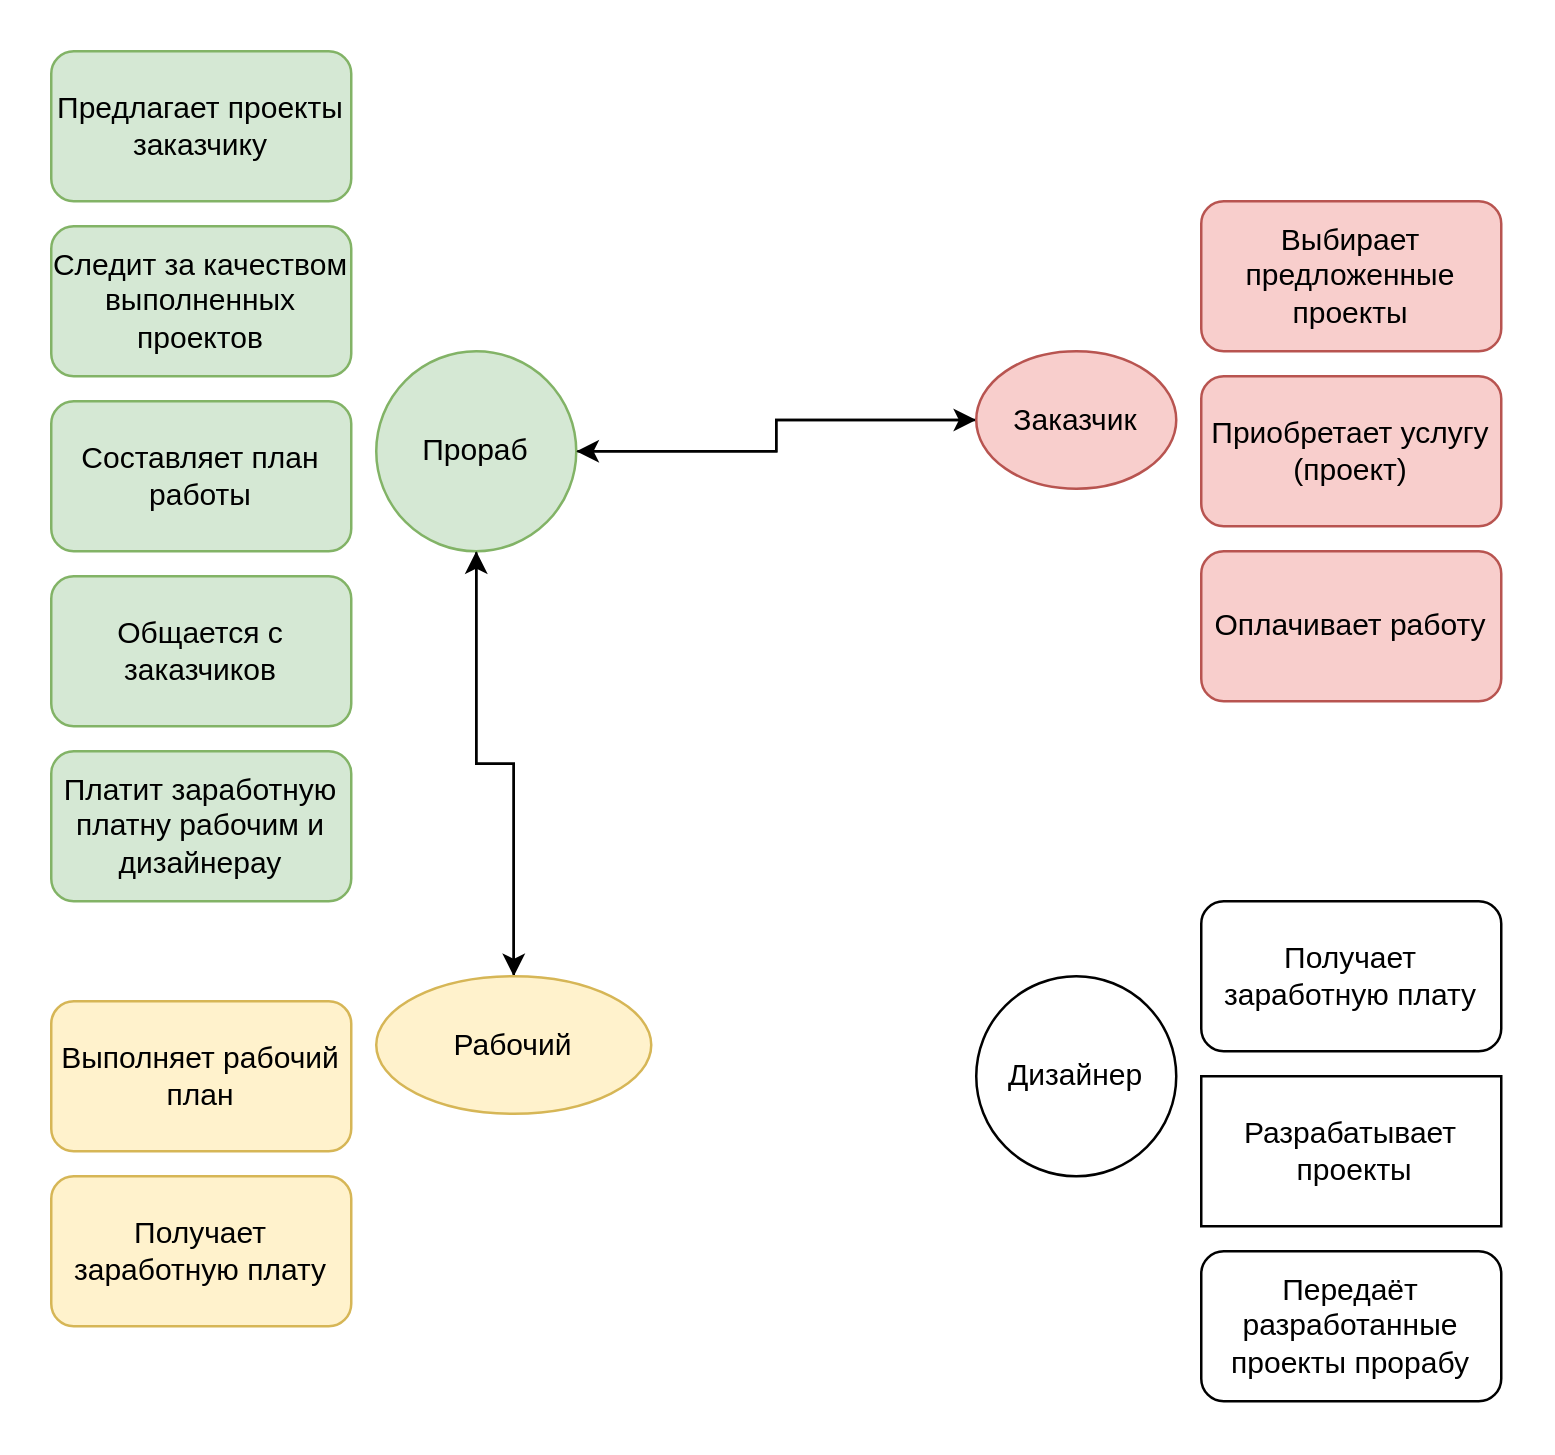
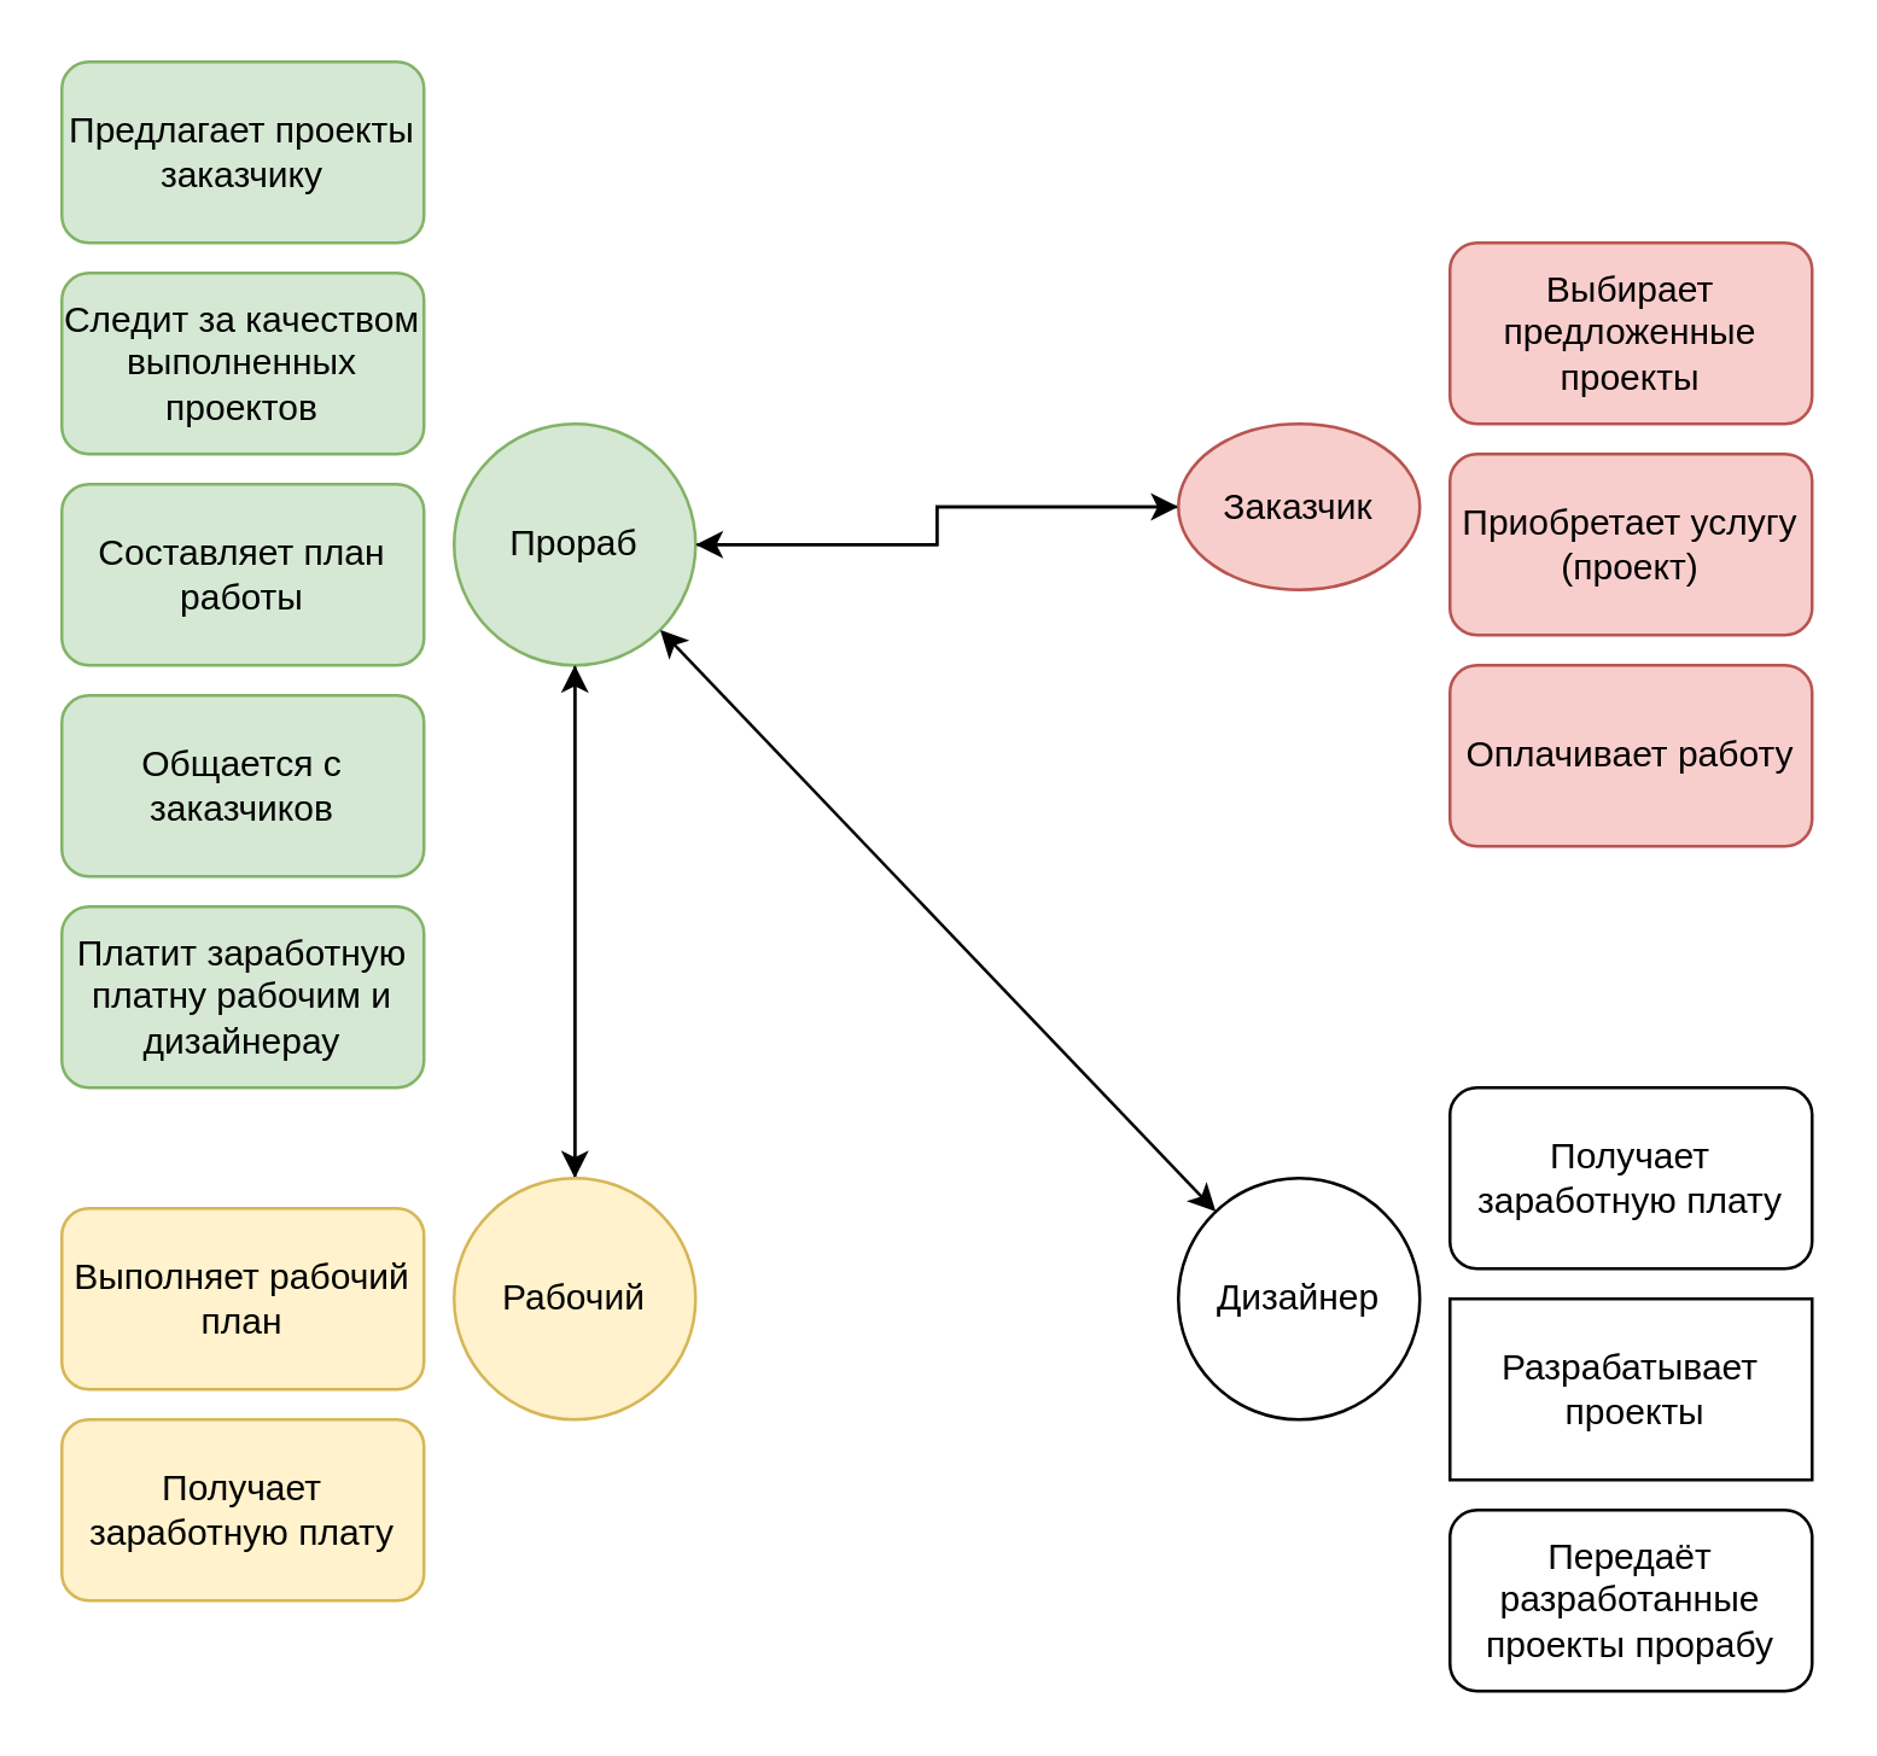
  <mxCell id="0" />
  <mxCell id="1" parent="0" />
  <mxCell id="2" style="edgeStyle=orthogonalEdgeStyle;rounded=0;orthogonalLoop=1;jettySize=auto;html=1;exitX=0.5;exitY=1;exitDx=0;exitDy=0;entryX=0.5;entryY=0;entryDx=0;entryDy=0;" edge="1" parent="1" source="4" target="8"><mxGeometry relative="1" as="geometry" /></mxCell>
  <mxCell id="3" style="edgeStyle=orthogonalEdgeStyle;rounded=0;orthogonalLoop=1;jettySize=auto;html=1;exitX=1;exitY=0.5;exitDx=0;exitDy=0;" edge="1" parent="1" source="4" target="6"><mxGeometry relative="1" as="geometry" /></mxCell>
  <mxCell id="4" value="Прораб" style="ellipse;whiteSpace=wrap;html=1;aspect=fixed;fillColor=#d5e8d4;strokeColor=#82b366;" vertex="1" parent="1"><mxGeometry x="150" y="140" width="80" height="80" as="geometry" /></mxCell>
  <mxCell id="5" style="edgeStyle=orthogonalEdgeStyle;rounded=0;orthogonalLoop=1;jettySize=auto;html=1;exitX=0;exitY=0.5;exitDx=0;exitDy=0;entryX=1;entryY=0.5;entryDx=0;entryDy=0;" edge="1" parent="1" source="6" target="4"><mxGeometry relative="1" as="geometry" /></mxCell>
  <mxCell id="6" value="Заказчик" style="ellipse;whiteSpace=wrap;html=1;aspect=fixed;fillColor=#f8cecc;strokeColor=#b85450;" vertex="1" parent="1"><mxGeometry x="390" y="140" width="80" height="55" as="geometry" /></mxCell>
  <mxCell id="7" style="edgeStyle=orthogonalEdgeStyle;rounded=0;orthogonalLoop=1;jettySize=auto;html=1;exitX=0.5;exitY=0;exitDx=0;exitDy=0;entryX=0.5;entryY=1;entryDx=0;entryDy=0;" edge="1" parent="1" source="8" target="4"><mxGeometry relative="1" as="geometry" /></mxCell>
- <mxCell id="8" value="Рабочий" style="ellipse;whiteSpace=wrap;html=1;aspect=fixed;fillColor=#fff2cc;strokeColor=#d6b656;" vertex="1" parent="1"><mxGeometry x="150" y="390" width="110" height="55" as="geometry" /></mxCell>
+ <mxCell id="8" value="Рабочий" style="ellipse;whiteSpace=wrap;html=1;aspect=fixed;fillColor=#fff2cc;strokeColor=#d6b656;" vertex="1" parent="1"><mxGeometry x="150" y="390" width="80" height="80" as="geometry" /></mxCell>
  <mxCell id="9" value="Дизайнер" style="ellipse;whiteSpace=wrap;html=1;aspect=fixed;" vertex="1" parent="1"><mxGeometry x="390" y="390" width="80" height="80" as="geometry" /></mxCell>
  <mxCell id="10" value="Предлагает проекты заказчику" style="rounded=1;whiteSpace=wrap;html=1;fillColor=#d5e8d4;strokeColor=#82b366;" vertex="1" parent="1"><mxGeometry x="20" y="20" width="120" height="60" as="geometry" /></mxCell>
  <mxCell id="11" value="Следит за качеством выполненных проектов" style="rounded=1;whiteSpace=wrap;html=1;fillColor=#d5e8d4;strokeColor=#82b366;" vertex="1" parent="1"><mxGeometry x="20" y="90" width="120" height="60" as="geometry" /></mxCell>
  <mxCell id="12" value="Составляет план работы" style="rounded=1;whiteSpace=wrap;html=1;fillColor=#d5e8d4;strokeColor=#82b366;" vertex="1" parent="1"><mxGeometry x="20" y="160" width="120" height="60" as="geometry" /></mxCell>
  <mxCell id="13" value="Общается с заказчиков" style="rounded=1;whiteSpace=wrap;html=1;fillColor=#d5e8d4;strokeColor=#82b366;" vertex="1" parent="1"><mxGeometry x="20" y="230" width="120" height="60" as="geometry" /></mxCell>
  <mxCell id="14" value="Платит заработную платну рабочим и дизайнерау" style="rounded=1;whiteSpace=wrap;html=1;fillColor=#d5e8d4;strokeColor=#82b366;" vertex="1" parent="1"><mxGeometry x="20" y="300" width="120" height="60" as="geometry" /></mxCell>
  <mxCell id="15" value="Выполняет рабочий план" style="rounded=1;whiteSpace=wrap;html=1;fillColor=#fff2cc;strokeColor=#d6b656;" vertex="1" parent="1"><mxGeometry x="20" y="400" width="120" height="60" as="geometry" /></mxCell>
  <mxCell id="16" value="Получает заработную плату" style="rounded=1;whiteSpace=wrap;html=1;fillColor=#fff2cc;strokeColor=#d6b656;" vertex="1" parent="1"><mxGeometry x="20" y="470" width="120" height="60" as="geometry" /></mxCell>
  <mxCell id="17" value="Оплачивает работу" style="rounded=1;whiteSpace=wrap;html=1;fillColor=#f8cecc;strokeColor=#b85450;" vertex="1" parent="1"><mxGeometry x="480" y="220" width="120" height="60" as="geometry" /></mxCell>
  <mxCell id="18" value="Приобретает услугу (проект)" style="rounded=1;whiteSpace=wrap;html=1;fillColor=#f8cecc;strokeColor=#b85450;" vertex="1" parent="1"><mxGeometry x="480" y="150" width="120" height="60" as="geometry" /></mxCell>
  <mxCell id="19" value="Выбирает предложенные проекты" style="rounded=1;whiteSpace=wrap;html=1;fillColor=#f8cecc;strokeColor=#b85450;" vertex="1" parent="1"><mxGeometry x="480" y="80" width="120" height="60" as="geometry" /></mxCell>
  <mxCell id="20" value="Передаёт разработанные проекты прорабу" style="rounded=1;whiteSpace=wrap;html=1;" vertex="1" parent="1"><mxGeometry x="480" y="500" width="120" height="60" as="geometry" /></mxCell>
  <mxCell id="21" value="Разрабатывает &amp;nbsp;проекты" style="whiteSpace=wrap;html=1;rounded=0;" vertex="1" parent="1"><mxGeometry x="480" y="430" width="120" height="60" as="geometry" /></mxCell>
  <mxCell id="22" value="Получает заработную плату" style="rounded=1;whiteSpace=wrap;html=1;" vertex="1" parent="1"><mxGeometry x="480" y="360" width="120" height="60" as="geometry" /></mxCell>
+ <mxCell id="23" value="" style="endArrow=classic;startArrow=classic;html=1;entryX=1;entryY=1;entryDx=0;entryDy=0;" edge="1" parent="1" source="9" target="4"><mxGeometry width="50" height="50" relative="1" as="geometry"><mxPoint x="320" y="350" as="sourcePoint" /><mxPoint x="370" y="300" as="targetPoint" /></mxGeometry></mxCell>
